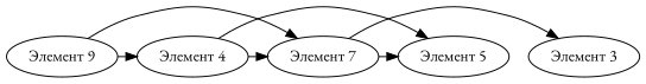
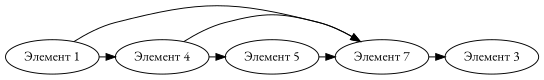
  digraph {
    fontname="EB Garamond"
    node [fontname="EB Garamond"]
    edge [fontname="EB Garamond"]
-   n1 [label="Элемент 9"]
+   n1 [label="Элемент 1"]
    n2 [label="Элемент 7"]
    n3 [label="Элемент 3"]
    n4 [label="Элемент 4"]
    n5 [label="Элемент 5"]
    subgraph sub_1 {
      rank=same
      n1
      n2
      n3
      n4
      n5
    }
    n1 -> n2
    n1 -> n4
    n2 -> n3
-   n2 -> n5
+   n5 -> n2
    n4 -> n2
    n4 -> n5
  }
